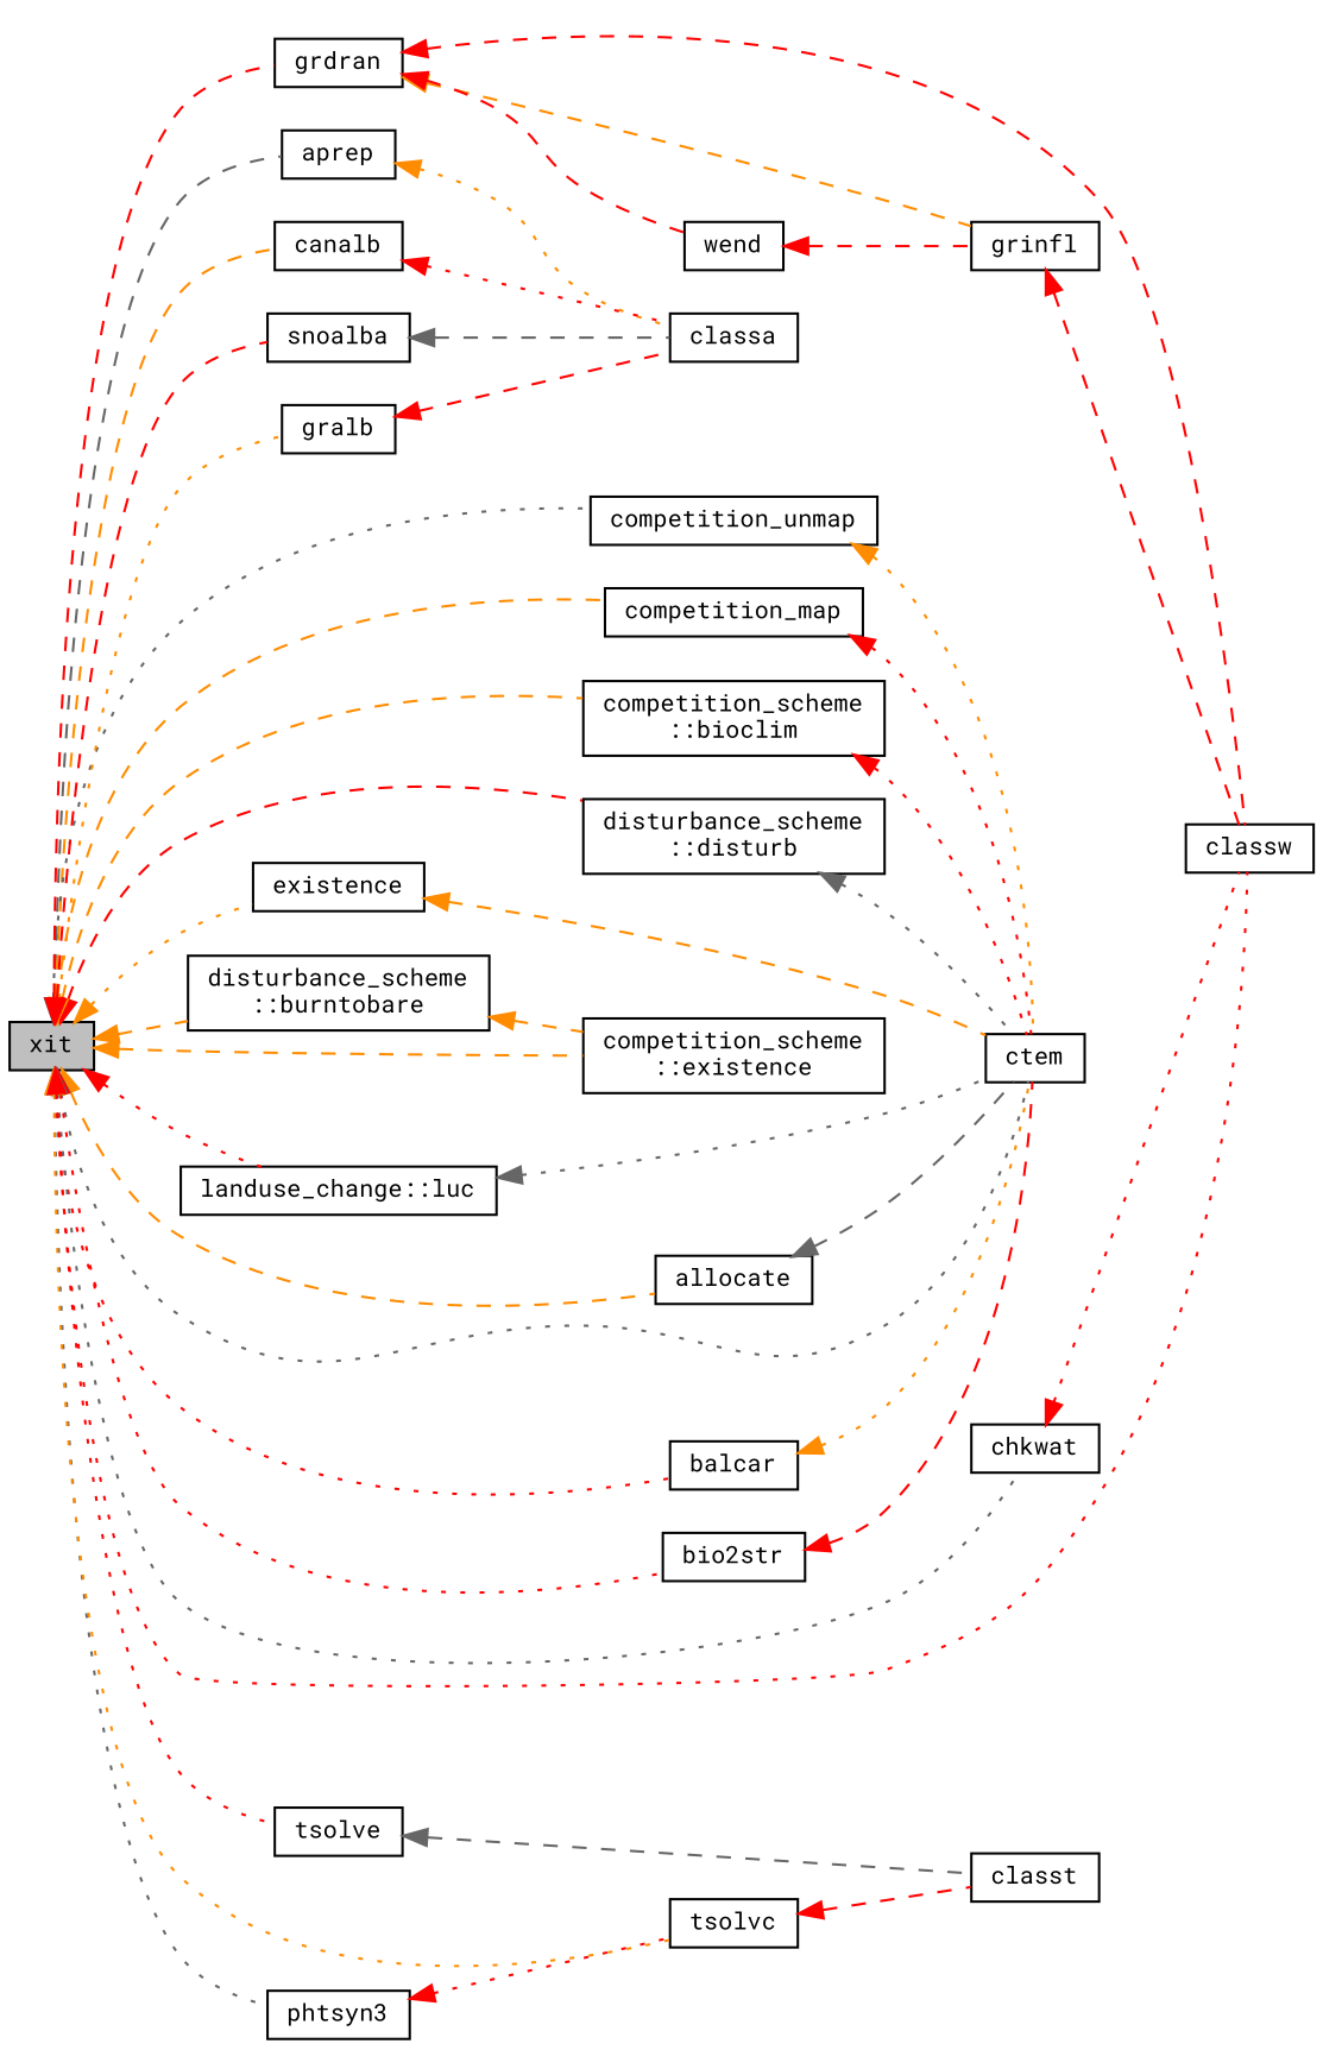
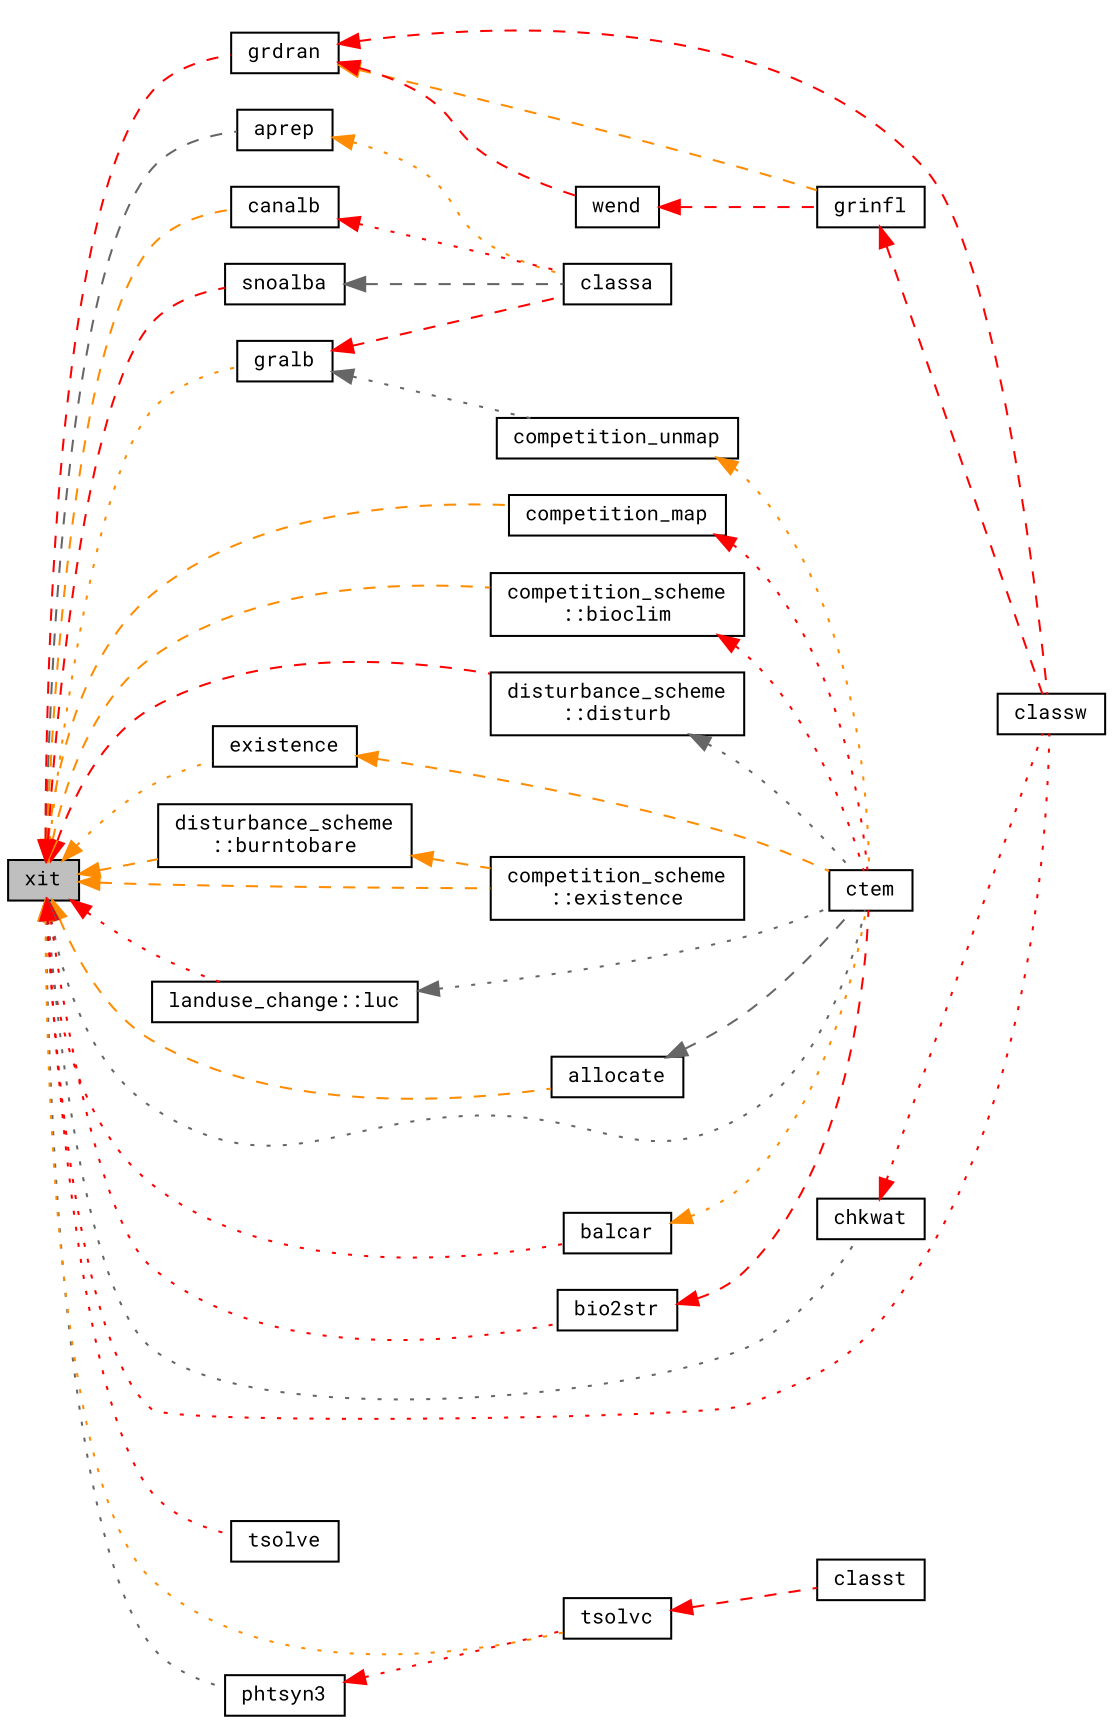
  digraph {
    fontname="Roboto Mono"
    rankdir=LR
    node [color=black fillcolor=white fontname="Roboto Mono" fontsize=10 shape=record style=filled]
    edge [color=red dir=back fontname="Roboto Mono" fontsize=10 labelfontname=Helvetica labelfontsize=10 style=dashed]
    n1 [fillcolor=grey75 fontcolor=black height=0.2 label=xit width=0.4]
    n2 [height=0.2 label=allocate width=0.4]
    n3 [height=0.2 label=ctem width=0.4]
    n4 [height=0.2 label=aprep width=0.4]
    n5 [height=0.2 label=balcar width=0.4]
    n6 [height=0.2 label=bio2str width=0.4]
    n7 [height=0.2 label=canalb width=0.4]
    n8 [height=0.2 label=chkwat width=0.4]
    n9 [height=0.2 label=classw width=0.4]
    n10 [height=0.2 label=competition_map width=0.4]
    n11 [height=0.2 label="competition_scheme\l::bioclim" width=0.4]
    n12 [height=0.2 label="competition_scheme\l::existence" width=0.4]
    n13 [height=0.2 label=competition_unmap width=0.4]
    n14 [height=0.2 label="disturbance_scheme\l::disturb" width=0.4]
    n15 [height=0.2 label="disturbance_scheme\l::burntobare" width=0.4]
    n16 [height=0.2 label=gralb width=0.4]
    n17 [height=0.2 label=grdran width=0.4]
    n18 [height=0.2 label="landuse_change::luc" width=0.4]
    n19 [height=0.2 label=existence width=0.4]
    n20 [height=0.2 label=phtsyn3 width=0.4]
    n21 [height=0.2 label=tsolvc width=0.4]
    n22 [height=0.2 label=snoalba width=0.4]
    n23 [height=0.2 label=tsolve width=0.4]
    n24 [height=0.2 label=classa width=0.4]
    n25 [height=0.2 label=grinfl width=0.4]
    n26 [height=0.2 label=wend width=0.4]
    n27 [height=0.2 label=classt width=0.4]
    n1 -> n2 [color=darkorange]
    n1 -> n3 [color=gray40 style=dotted]
    n1 -> n4 [color=gray40]
    n1 -> n5 [style=dotted]
    n1 -> n6 [style=dotted]
    n1 -> n7 [color=darkorange]
    n1 -> n8 [color=gray40 style=dotted]
    n1 -> n9 [style=dotted]
    n1 -> n10 [color=darkorange]
    n1 -> n11 [color=darkorange]
    n1 -> n12 [color=darkorange]
-   n1 -> n13 [color=gray40 style=dotted]
+   n16 -> n13 [color=gray40 style=dotted]
    n1 -> n14
    n1 -> n15 [color=darkorange]
    n1 -> n16 [color=darkorange style=dotted]
    n1 -> n17
    n1 -> n18 [style=dotted]
    n1 -> n19 [color=darkorange style=dotted]
    n1 -> n20 [color=gray40 style=dotted]
    n1 -> n21 [color=darkorange style=dotted]
    n1 -> n22
    n1 -> n23 [style=dotted]
    n2 -> n3 [color=gray40]
    n4 -> n24 [color=darkorange style=dotted]
    n5 -> n3 [color=darkorange style=dotted]
    n6 -> n3
    n7 -> n24 [style=dotted]
    n8 -> n9 [style=dotted]
    n10 -> n3 [style=dotted]
    n11 -> n3 [style=dotted]
    n13 -> n3 [color=darkorange style=dotted]
    n14 -> n3 [color=gray40 style=dotted]
    n15 -> n12 [color=darkorange]
    n16 -> n24
    n17 -> n9
    n17 -> n25 [color=darkorange]
    n17 -> n26
    n18 -> n3 [color=gray40 style=dotted]
    n19 -> n3 [color=darkorange]
    n20 -> n21 [style=dotted]
    n21 -> n27
    n22 -> n24 [color=gray40]
-   n23 -> n27 [color=gray40]
    n25 -> n9
    n26 -> n25
  }
